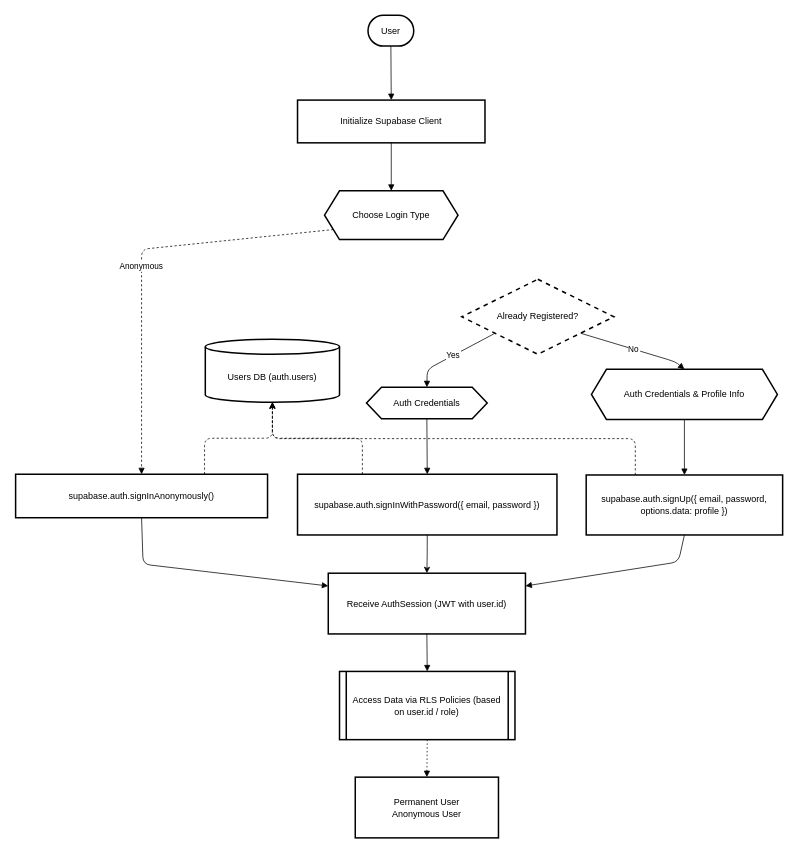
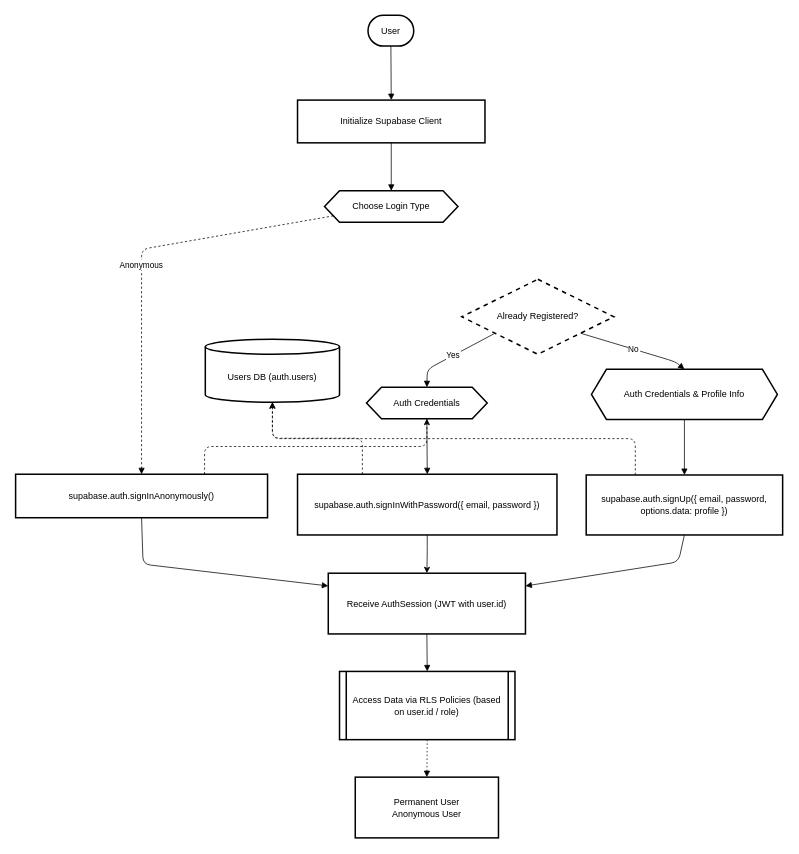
  <mxCell id="0" />
  <mxCell id="1" parent="0" />
  <mxCell id="2" value="User" style="rounded=1;whiteSpace=wrap;arcSize=50;strokeWidth=2;" vertex="1" parent="1"><mxGeometry x="490" y="20" width="61" height="41" as="geometry" /></mxCell>
  <mxCell id="3" value="Initialize Supabase Client" style="whiteSpace=wrap;strokeWidth=2;" vertex="1" parent="1"><mxGeometry x="396" y="133" width="250" height="57" as="geometry" /></mxCell>
- <mxCell id="4" value="Choose Login Type" style="shape=hexagon;perimeter=hexagonPerimeter2;fixedSize=1;strokeWidth=2;whiteSpace=wrap;" vertex="1" parent="1"><mxGeometry x="432" y="254" width="178" height="65" as="geometry" /></mxCell>
+ <mxCell id="4" value="Choose Login Type" style="shape=hexagon;perimeter=hexagonPerimeter2;fixedSize=1;strokeWidth=2;whiteSpace=wrap;" vertex="1" parent="1"><mxGeometry x="432" y="254" width="178" height="42" as="geometry" /></mxCell>
  <mxCell id="5" value="supabase.auth.signInAnonymously()" style="whiteSpace=wrap;strokeWidth=2;" vertex="1" parent="1"><mxGeometry x="20" y="632" width="336" height="58" as="geometry" /></mxCell>
  <mxCell id="6" value="Already Registered?" style="rhombus;strokeWidth=2;whiteSpace=wrap;dashed=1;" vertex="1" parent="1"><mxGeometry x="615" y="372" width="203" height="100" as="geometry" /></mxCell>
  <mxCell id="7" value="Auth Credentials" style="shape=hexagon;perimeter=hexagonPerimeter2;fixedSize=1;strokeWidth=2;whiteSpace=wrap;" vertex="1" parent="1"><mxGeometry x="488" y="516" width="161" height="42" as="geometry" /></mxCell>
  <mxCell id="8" style="edgeStyle=orthogonalEdgeStyle;rounded=1;orthogonalLoop=1;jettySize=auto;html=1;exitX=0.5;exitY=1;exitDx=0;exitDy=0;entryX=0.5;entryY=0;entryDx=0;entryDy=0;curved=0;" edge="1" parent="1" source="10" target="14"><mxGeometry relative="1" as="geometry" /></mxCell>
  <mxCell id="9" style="edgeStyle=orthogonalEdgeStyle;rounded=1;orthogonalLoop=1;jettySize=auto;html=1;exitX=0.25;exitY=0;exitDx=0;exitDy=0;entryX=0.5;entryY=1;entryDx=0;entryDy=0;entryPerimeter=0;curved=0;dashed=1;" edge="1" parent="1" source="10" target="13"><mxGeometry relative="1" as="geometry"><mxPoint x="360" y="532" as="targetPoint" /></mxGeometry></mxCell>
  <mxCell id="10" value="supabase.auth.signInWithPassword({ email, password })" style="whiteSpace=wrap;strokeWidth=2;" vertex="1" parent="1"><mxGeometry x="396" y="632" width="346" height="81" as="geometry" /></mxCell>
  <mxCell id="11" value="Auth Credentials &amp; Profile Info" style="shape=hexagon;perimeter=hexagonPerimeter2;fixedSize=1;strokeWidth=2;whiteSpace=wrap;" vertex="1" parent="1"><mxGeometry x="788" y="492" width="248" height="67" as="geometry" /></mxCell>
  <mxCell id="12" value="supabase.auth.signUp({ email, password, options.data: profile })" style="whiteSpace=wrap;strokeWidth=2;" vertex="1" parent="1"><mxGeometry x="781" y="633" width="262" height="80" as="geometry" /></mxCell>
  <mxCell id="13" value="Users DB (auth.users)" style="shape=cylinder3;boundedLbl=1;backgroundOutline=1;size=10;strokeWidth=2;whiteSpace=wrap;" vertex="1" parent="1"><mxGeometry x="273" y="452" width="179" height="84" as="geometry" /></mxCell>
  <mxCell id="14" value="Receive AuthSession (JWT with user.id)" style="whiteSpace=wrap;strokeWidth=2;" vertex="1" parent="1"><mxGeometry x="437" y="764" width="263" height="81" as="geometry" /></mxCell>
  <mxCell id="15" value="Access Data via RLS Policies (based on user.id / role)" style="strokeWidth=2;shape=process;whiteSpace=wrap;size=0.04;" vertex="1" parent="1"><mxGeometry x="452" y="895" width="234" height="91" as="geometry" /></mxCell>
  <mxCell id="16" value="Permanent User&#10;                                  Anonymous User" style="whiteSpace=wrap;strokeWidth=2;" vertex="1" parent="1"><mxGeometry x="473" y="1036" width="191" height="81" as="geometry" /></mxCell>
  <mxCell id="17" value="" style="curved=0;startArrow=none;endArrow=block;exitX=0.5;exitY=1.01;entryX=0.5;entryY=0;rounded=1;" edge="1" parent="1" source="2" target="3"><mxGeometry relative="1" as="geometry"><Array as="points" /></mxGeometry></mxCell>
  <mxCell id="18" value="" style="curved=0;startArrow=none;endArrow=block;exitX=0.5;exitY=1.01;entryX=0.5;entryY=0;rounded=1;" edge="1" parent="1" source="3" target="4"><mxGeometry relative="1" as="geometry"><Array as="points" /></mxGeometry></mxCell>
  <mxCell id="19" value="Anonymous" style="curved=0;startArrow=none;endArrow=block;exitX=0;exitY=0.84;entryX=0.5;entryY=0.01;rounded=1;dashed=1;" edge="1" parent="1" source="4" target="5"><mxGeometry relative="1" as="geometry"><Array as="points"><mxPoint x="188" y="332" /></Array></mxGeometry></mxCell>
  <mxCell id="20" value="Yes" style="curved=0;startArrow=none;endArrow=block;exitX=0;exitY=0.89;entryX=0.5;entryY=0;rounded=1;entryDx=0;entryDy=0;" edge="1" parent="1" source="6" target="7"><mxGeometry relative="1" as="geometry"><Array as="points"><mxPoint x="569" y="492" /></Array></mxGeometry></mxCell>
  <mxCell id="21" value="" style="curved=0;startArrow=none;endArrow=block;exitX=0.5;exitY=1.01;entryX=0.5;entryY=0.01;rounded=1;" edge="1" parent="1" source="7" target="10"><mxGeometry relative="1" as="geometry"><Array as="points" /></mxGeometry></mxCell>
  <mxCell id="22" value="No" style="curved=0;startArrow=none;endArrow=block;exitX=1;exitY=0.89;entryX=0.5;entryY=0;rounded=1;" edge="1" parent="1" source="6" target="11"><mxGeometry relative="1" as="geometry"><Array as="points"><mxPoint x="900" y="482" /></Array></mxGeometry></mxCell>
  <mxCell id="23" value="" style="curved=0;startArrow=none;endArrow=block;exitX=0.5;exitY=1;entryX=0.5;entryY=0;rounded=1;exitDx=0;exitDy=0;" edge="1" parent="1" source="11" target="12"><mxGeometry relative="1" as="geometry"><Array as="points" /></mxGeometry></mxCell>
  <mxCell id="24" value="" style="curved=0;startArrow=none;endArrow=block;exitX=0.5;exitY=1;entryX=0;entryY=0.21;rounded=1;" edge="1" parent="1" source="5" target="14"><mxGeometry relative="1" as="geometry"><Array as="points"><mxPoint x="190" y="752" /></Array></mxGeometry></mxCell>
  <mxCell id="25" value="" style="curved=0;startArrow=none;endArrow=block;exitX=0.5;exitY=1;entryX=1;entryY=0.21;rounded=1;" edge="1" parent="1" source="12" target="14"><mxGeometry relative="1" as="geometry"><Array as="points"><mxPoint x="904" y="749" /></Array></mxGeometry></mxCell>
  <mxCell id="26" value="" style="curved=0;startArrow=none;endArrow=block;exitX=0.5;exitY=1;entryX=0.5;entryY=0;rounded=1;" edge="1" parent="1" source="14" target="15"><mxGeometry relative="1" as="geometry"><Array as="points" /></mxGeometry></mxCell>
  <mxCell id="27" value="" style="curved=0;dashed=1;dashPattern=2 3;startArrow=none;endArrow=block;exitX=0.5;exitY=1;entryX=0.5;entryY=0;rounded=1;" edge="1" parent="1" source="15" target="16"><mxGeometry relative="1" as="geometry"><Array as="points" /></mxGeometry></mxCell>
- <mxCell id="28" style="edgeStyle=orthogonalEdgeStyle;rounded=1;orthogonalLoop=1;jettySize=auto;html=1;exitX=0.75;exitY=0;exitDx=0;exitDy=0;entryX=0.5;entryY=1;entryDx=0;entryDy=0;entryPerimeter=0;curved=0;dashed=1;" edge="1" parent="1" source="5" target="13"><mxGeometry relative="1" as="geometry" /></mxCell>
+ <mxCell id="28" style="edgeStyle=orthogonalEdgeStyle;rounded=1;orthogonalLoop=1;jettySize=auto;html=1;exitX=0.75;exitY=0;exitDx=0;exitDy=0;curved=0;dashed=1;" edge="1" parent="1" source="5" target="7"><mxGeometry relative="1" as="geometry" /></mxCell>
  <mxCell id="29" style="edgeStyle=orthogonalEdgeStyle;rounded=1;orthogonalLoop=1;jettySize=auto;html=1;exitX=0.25;exitY=0;exitDx=0;exitDy=0;entryX=0.5;entryY=1;entryDx=0;entryDy=0;entryPerimeter=0;curved=0;dashed=1;" edge="1" parent="1" source="12" target="13"><mxGeometry relative="1" as="geometry" /></mxCell>
